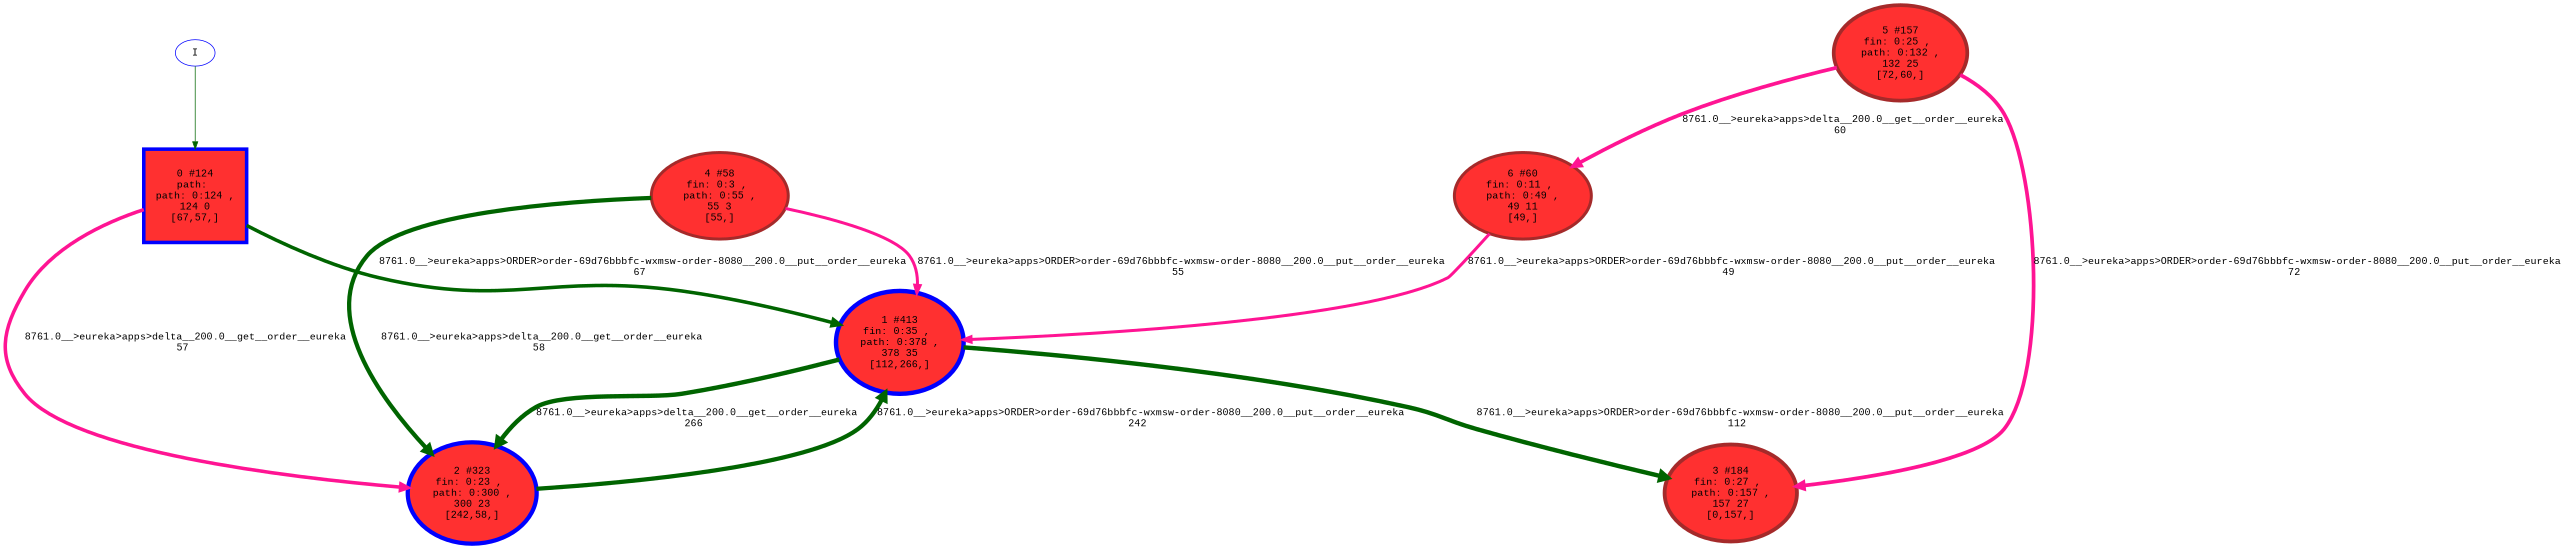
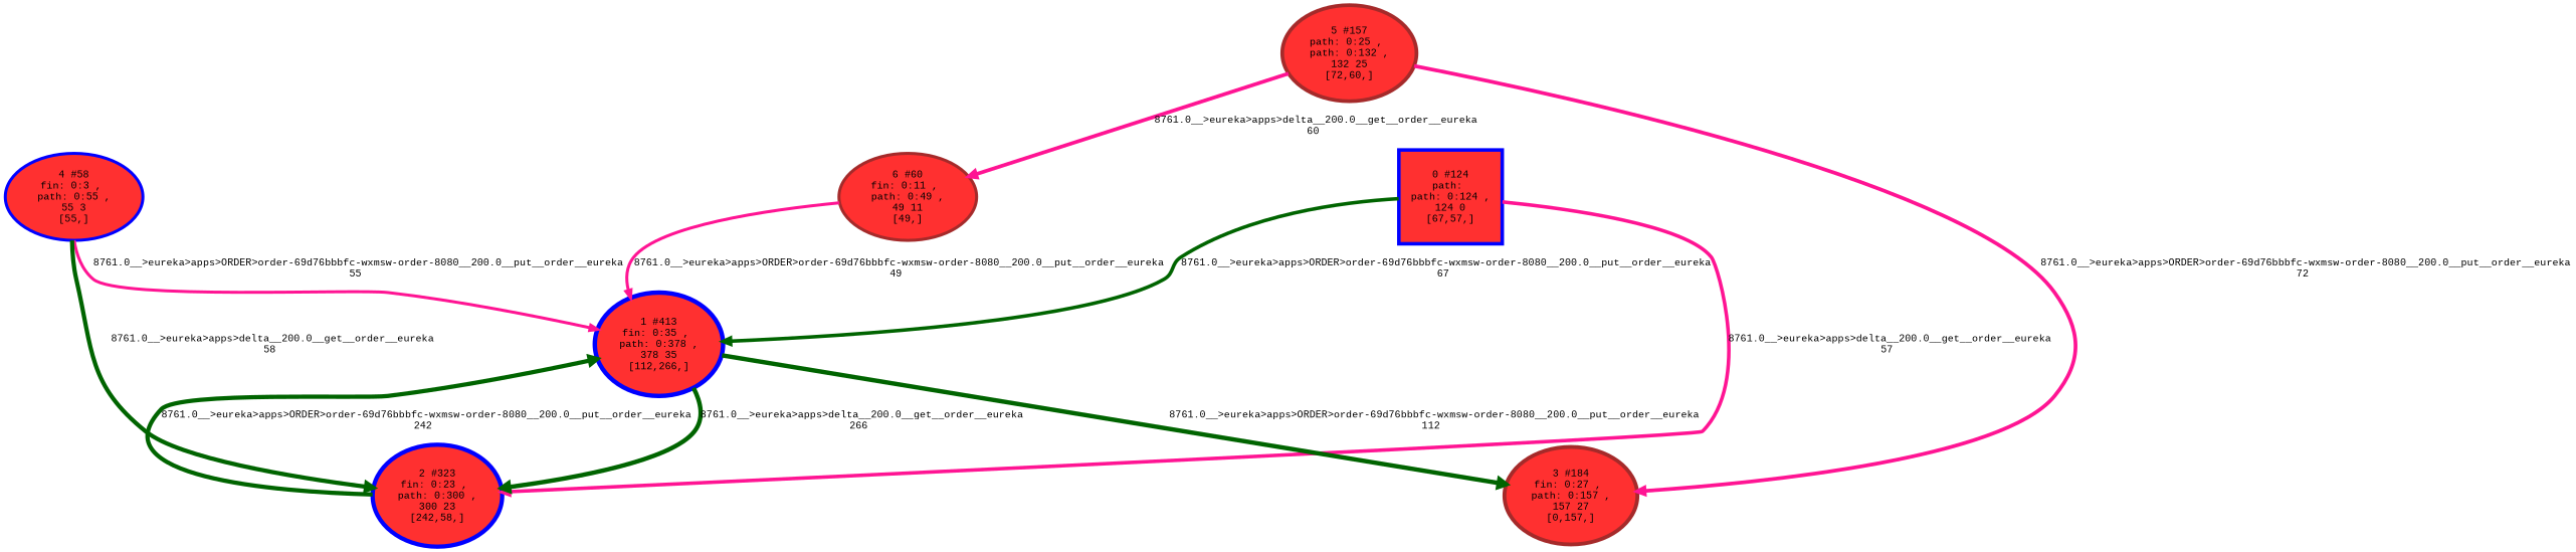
  digraph {
    fontname="Liberation Mono"
    node [color=blue fillcolor=firebrick1 fontname="Liberation Mono" style=filled]
    edge [color=darkgreen fontname="Liberation Mono" penwidth=4.82831]
    n1 [height=1.76273 label="0 #124\npath: \n path: 0:124 , \n124 0\n[67,57,]" penwidth=4.82831 shape=box width=1.76273]
    n2 [height=1.9496 label="1 #413\nfin: 0:35 , \n path: 0:378 , \n378 35\n[112,266,]" penwidth=6.02587 width=1.9496]
    n3 [height=1.91409 label="2 #323\nfin: 0:23 , \n path: 0:300 , \n300 23\n[242,58,]" penwidth=5.78074 width=1.91409]
    n4 [color=brown height=1.82783 label="3 #184\nfin: 0:27 , \n path: 0:157 , \n157 27\n[0,157,]" penwidth=5.22036 width=1.82783]
-   I [fillcolor="" style=""]
-   n6 [color=brown height=1.62483 label="4 #58\nfin: 0:3 , \n path: 0:55 , \n55 3\n[55,]" penwidth=4.07754 width=1.62483]
-   n7 [color=brown height=1.80214 label="5 #157\nfin: 0:25 , \n path: 0:132 , \n132 25\n[72,60,]" penwidth=5.0626 width=1.80214]
+   n6 [height=1.62483 label="4 #58\nfin: 0:3 , \n path: 0:55 , \n55 3\n[55,]" penwidth=4.07754 width=1.62483]
+   n7 [color=brown height=1.80214 label="5 #157\npath: 0:25 , \n path: 0:132 , \n132 25\n[72,60,]" penwidth=5.0626 width=1.80214]
    n8 [color=brown height=1.63137 label="6 #60\nfin: 0:11 , \n path: 0:49 , \n49 11\n[49,]" penwidth=4.11087 width=1.63137]
    n1 -> n2 [label="8761.0__>eureka>apps>ORDER>order-69d76bbbfc-wxmsw-order-8080__200.0__put__order__eureka\n67 "]
    n1 -> n3 [color=deeppink label="8761.0__>eureka>apps>delta__200.0__get__order__eureka\n57 "]
    n2 -> n3 [label="8761.0__>eureka>apps>delta__200.0__get__order__eureka\n266 " penwidth=6.02587]
    n2 -> n4 [label="8761.0__>eureka>apps>ORDER>order-69d76bbbfc-wxmsw-order-8080__200.0__put__order__eureka\n112 " penwidth=6.02587]
    n3 -> n2 [label="8761.0__>eureka>apps>ORDER>order-69d76bbbfc-wxmsw-order-8080__200.0__put__order__eureka\n242 " penwidth=5.78074]
-   I -> n1 [penwidth=""]
    n6 -> n2 [color=deeppink label="8761.0__>eureka>apps>ORDER>order-69d76bbbfc-wxmsw-order-8080__200.0__put__order__eureka\n55 " penwidth=4.07754]
    n6 -> n3 [label="8761.0__>eureka>apps>delta__200.0__get__order__eureka\n58 " penwidth=5.78074]
    n7 -> n4 [color=deeppink label="8761.0__>eureka>apps>ORDER>order-69d76bbbfc-wxmsw-order-8080__200.0__put__order__eureka\n72 " penwidth=5.0626]
    n7 -> n8 [color=deeppink label="8761.0__>eureka>apps>delta__200.0__get__order__eureka\n60 " penwidth=5.0626]
    n8 -> n2 [color=deeppink label="8761.0__>eureka>apps>ORDER>order-69d76bbbfc-wxmsw-order-8080__200.0__put__order__eureka\n49 " penwidth=4.11087]
  }
